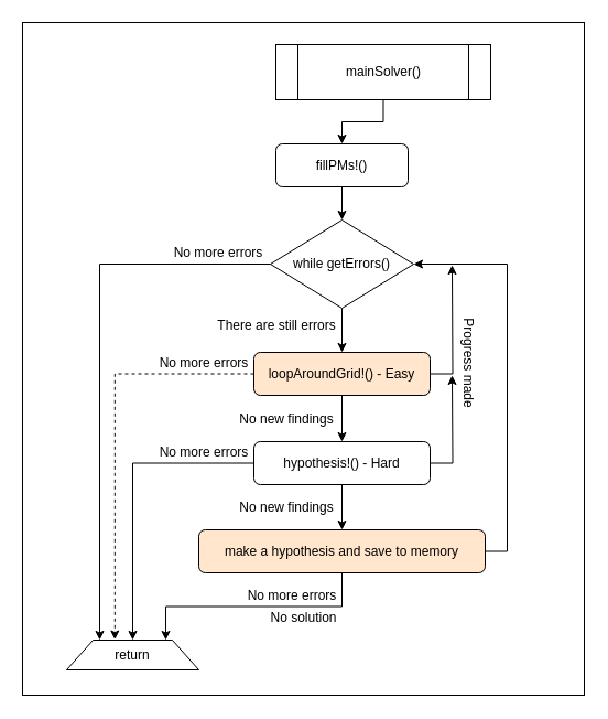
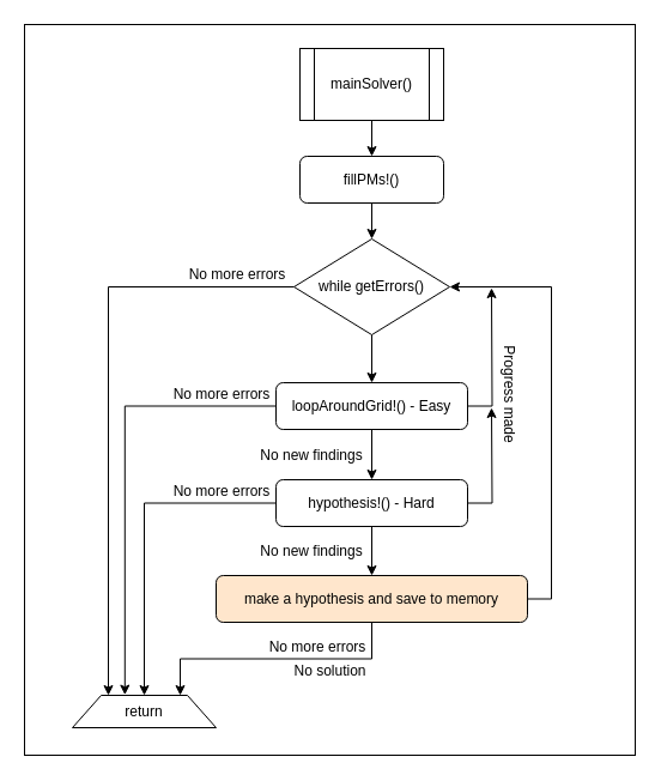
  <mxCell id="0" />
  <mxCell id="1" parent="0" />
  <mxCell id="2" value="" style="rounded=0;whiteSpace=wrap;html=1;" parent="1" vertex="1"><mxGeometry x="20" y="20" width="510" height="610" as="geometry" /></mxCell>
  <mxCell id="3" style="edgeStyle=orthogonalEdgeStyle;rounded=0;orthogonalLoop=1;jettySize=auto;html=1;exitX=0.5;exitY=1;exitDx=0;exitDy=0;entryX=0.5;entryY=0;entryDx=0;entryDy=0;" parent="1" source="4" target="13" edge="1"><mxGeometry relative="1" as="geometry" /></mxCell>
  <mxCell id="4" value="fillPMs!()" style="rounded=1;whiteSpace=wrap;html=1;" parent="1" vertex="1"><mxGeometry x="250" y="130" width="120" height="39" as="geometry" /></mxCell>
  <mxCell id="5" style="edgeStyle=orthogonalEdgeStyle;rounded=0;orthogonalLoop=1;jettySize=auto;html=1;exitX=0.5;exitY=1;exitDx=0;exitDy=0;entryX=0.5;entryY=0;entryDx=0;entryDy=0;" parent="1" source="6" target="4" edge="1"><mxGeometry relative="1" as="geometry" /></mxCell>
- <mxCell id="6" value="mainSolver()" style="shape=process;whiteSpace=wrap;html=1;backgroundOutline=1;" parent="1" vertex="1"><mxGeometry x="250" y="40" width="195" height="50" as="geometry" /></mxCell>
+ <mxCell id="6" value="mainSolver()" style="shape=process;whiteSpace=wrap;html=1;backgroundOutline=1;" parent="1" vertex="1"><mxGeometry x="250" y="40" width="120" height="60" as="geometry" /></mxCell>
  <mxCell id="7" style="edgeStyle=orthogonalEdgeStyle;rounded=0;orthogonalLoop=1;jettySize=auto;html=1;exitX=0.5;exitY=1;exitDx=0;exitDy=0;entryX=0.5;entryY=0;entryDx=0;entryDy=0;" parent="1" source="10" target="20" edge="1"><mxGeometry relative="1" as="geometry" /></mxCell>
- <mxCell id="8" style="edgeStyle=orthogonalEdgeStyle;rounded=0;orthogonalLoop=1;jettySize=auto;html=1;exitX=0;exitY=0.5;exitDx=0;exitDy=0;entryX=0.365;entryY=-0.015;entryDx=0;entryDy=0;entryPerimeter=0;dashed=1;" parent="1" source="10" target="16" edge="1"><mxGeometry relative="1" as="geometry" /></mxCell>
+ <mxCell id="8" style="edgeStyle=orthogonalEdgeStyle;rounded=0;orthogonalLoop=1;jettySize=auto;html=1;exitX=0;exitY=0.5;exitDx=0;exitDy=0;entryX=0.365;entryY=-0.015;entryDx=0;entryDy=0;entryPerimeter=0;" parent="1" source="10" target="16" edge="1"><mxGeometry relative="1" as="geometry" /></mxCell>
  <mxCell id="9" style="edgeStyle=orthogonalEdgeStyle;rounded=0;orthogonalLoop=1;jettySize=auto;html=1;exitX=1;exitY=0.5;exitDx=0;exitDy=0;" edge="1" parent="1" source="10"><mxGeometry relative="1" as="geometry"><mxPoint x="410" y="240" as="targetPoint" /></mxGeometry></mxCell>
- <mxCell id="10" value="loopAroundGrid!() - Easy" style="rounded=1;whiteSpace=wrap;html=1;fillColor=#ffe6cc;" parent="1" vertex="1"><mxGeometry x="230" y="319" width="160" height="39" as="geometry" /></mxCell>
+ <mxCell id="10" value="loopAroundGrid!() - Easy" style="rounded=1;whiteSpace=wrap;html=1;" parent="1" vertex="1"><mxGeometry x="230" y="319" width="160" height="39" as="geometry" /></mxCell>
  <mxCell id="11" style="edgeStyle=orthogonalEdgeStyle;rounded=0;orthogonalLoop=1;jettySize=auto;html=1;exitX=0.5;exitY=1;exitDx=0;exitDy=0;entryX=0.5;entryY=0;entryDx=0;entryDy=0;" parent="1" source="13" target="10" edge="1"><mxGeometry relative="1" as="geometry" /></mxCell>
  <mxCell id="12" style="edgeStyle=orthogonalEdgeStyle;rounded=0;orthogonalLoop=1;jettySize=auto;html=1;exitX=0;exitY=0.5;exitDx=0;exitDy=0;entryX=0.25;entryY=0;entryDx=0;entryDy=0;" parent="1" source="13" target="16" edge="1"><mxGeometry relative="1" as="geometry" /></mxCell>
  <mxCell id="13" value="while getErrors()" style="rhombus;whiteSpace=wrap;html=1;" parent="1" vertex="1"><mxGeometry x="245" y="199" width="130" height="80" as="geometry" /></mxCell>
- <mxCell id="14" value="There are still errors" style="text;html=1;strokeColor=none;fillColor=none;align=center;verticalAlign=middle;whiteSpace=wrap;rounded=0;" parent="1" vertex="1"><mxGeometry x="196" y="285" width="110" height="20" as="geometry" /></mxCell>
  <mxCell id="15" value="No more errors" style="text;html=1;strokeColor=none;fillColor=none;align=center;verticalAlign=middle;whiteSpace=wrap;rounded=0;" parent="1" vertex="1"><mxGeometry x="153" y="219" width="90" height="20" as="geometry" /></mxCell>
  <mxCell id="16" value="return" style="shape=trapezoid;perimeter=trapezoidPerimeter;whiteSpace=wrap;html=1;" parent="1" vertex="1"><mxGeometry x="60" y="580" width="120" height="27" as="geometry" /></mxCell>
  <mxCell id="17" style="edgeStyle=orthogonalEdgeStyle;rounded=0;orthogonalLoop=1;jettySize=auto;html=1;exitX=0;exitY=0.5;exitDx=0;exitDy=0;" parent="1" source="20" target="16" edge="1"><mxGeometry relative="1" as="geometry" /></mxCell>
  <mxCell id="18" style="edgeStyle=orthogonalEdgeStyle;rounded=0;orthogonalLoop=1;jettySize=auto;html=1;exitX=0.5;exitY=1;exitDx=0;exitDy=0;entryX=0.5;entryY=0;entryDx=0;entryDy=0;" parent="1" source="20" target="26" edge="1"><mxGeometry relative="1" as="geometry" /></mxCell>
  <mxCell id="19" style="edgeStyle=orthogonalEdgeStyle;rounded=0;orthogonalLoop=1;jettySize=auto;html=1;exitX=1;exitY=0.5;exitDx=0;exitDy=0;" edge="1" parent="1" source="20"><mxGeometry relative="1" as="geometry"><mxPoint x="410" y="340" as="targetPoint" /></mxGeometry></mxCell>
  <mxCell id="20" value="hypothesis!() - Hard" style="rounded=1;whiteSpace=wrap;html=1;" parent="1" vertex="1"><mxGeometry x="230" y="400" width="160" height="39" as="geometry" /></mxCell>
  <mxCell id="21" value="No new findings" style="text;html=1;strokeColor=none;fillColor=none;align=center;verticalAlign=middle;whiteSpace=wrap;rounded=0;" parent="1" vertex="1"><mxGeometry x="210" y="370" width="100" height="20" as="geometry" /></mxCell>
  <mxCell id="22" value="No more errors" style="text;html=1;strokeColor=none;fillColor=none;align=center;verticalAlign=middle;whiteSpace=wrap;rounded=0;" parent="1" vertex="1"><mxGeometry x="140" y="400" width="90" height="20" as="geometry" /></mxCell>
  <mxCell id="23" value="No more errors" style="text;html=1;strokeColor=none;fillColor=none;align=center;verticalAlign=middle;whiteSpace=wrap;rounded=0;" parent="1" vertex="1"><mxGeometry x="140" y="319" width="90" height="20" as="geometry" /></mxCell>
  <mxCell id="24" style="edgeStyle=orthogonalEdgeStyle;rounded=0;orthogonalLoop=1;jettySize=auto;html=1;exitX=1;exitY=0.5;exitDx=0;exitDy=0;entryX=1;entryY=0.5;entryDx=0;entryDy=0;" parent="1" source="26" target="13" edge="1"><mxGeometry relative="1" as="geometry" /></mxCell>
  <mxCell id="25" style="edgeStyle=orthogonalEdgeStyle;rounded=0;orthogonalLoop=1;jettySize=auto;html=1;exitX=0.5;exitY=1;exitDx=0;exitDy=0;entryX=0.75;entryY=0;entryDx=0;entryDy=0;" parent="1" source="26" target="16" edge="1"><mxGeometry relative="1" as="geometry" /></mxCell>
  <mxCell id="26" value="make a hypothesis and save to memory" style="rounded=1;whiteSpace=wrap;html=1;fillColor=#ffe6cc;" parent="1" vertex="1"><mxGeometry x="180" y="480" width="260" height="39" as="geometry" /></mxCell>
  <mxCell id="27" value="No new findings" style="text;html=1;strokeColor=none;fillColor=none;align=center;verticalAlign=middle;whiteSpace=wrap;rounded=0;" parent="1" vertex="1"><mxGeometry x="210" y="450" width="100" height="20" as="geometry" /></mxCell>
  <mxCell id="28" value="No more errors" style="text;html=1;strokeColor=none;fillColor=none;align=center;verticalAlign=middle;whiteSpace=wrap;rounded=0;" parent="1" vertex="1"><mxGeometry x="220" y="530" width="90" height="20" as="geometry" /></mxCell>
  <mxCell id="29" value="No solution" style="text;html=1;strokeColor=none;fillColor=none;align=center;verticalAlign=middle;whiteSpace=wrap;rounded=0;" parent="1" vertex="1"><mxGeometry x="242.5" y="550" width="65" height="20" as="geometry" /></mxCell>
  <mxCell id="30" value="Progress made" style="text;html=1;strokeColor=none;fillColor=none;align=center;verticalAlign=middle;whiteSpace=wrap;rounded=0;rotation=90;" vertex="1" parent="1"><mxGeometry x="375" y="319" width="100" height="20" as="geometry" /></mxCell>
